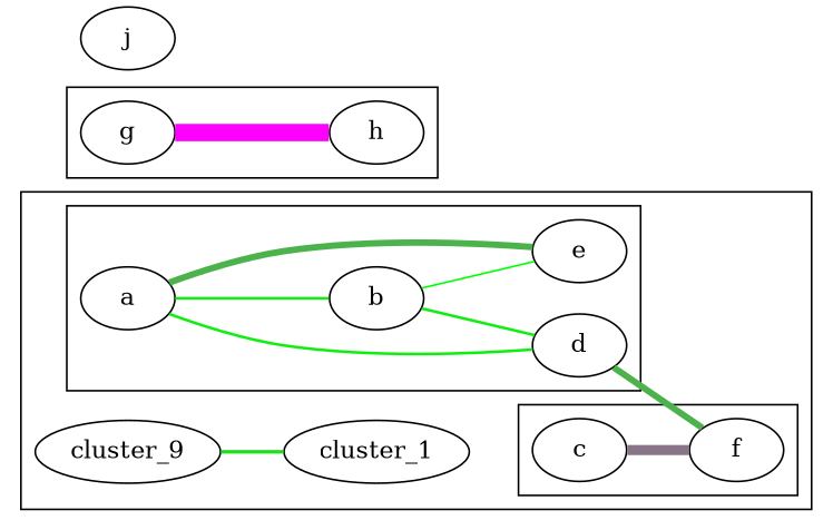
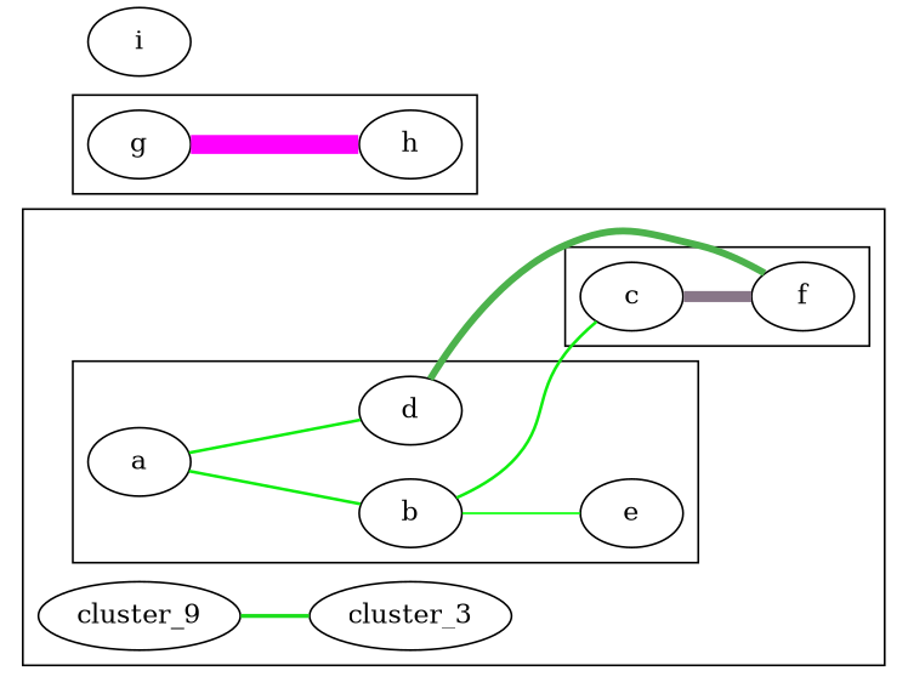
  digraph {
    rankdir=LR
    node [style="setlinewidth(1)"]
    edge [color="#10ee10" dir=none style="setlinewidth(1.6)"]
    n1 [label=c]
    n2 [label=f]
    n3 [label=a]
    n4 [label=b]
    n5 [label=d]
    n6 [label=e]
    n7 [label=cluster_9 style=""]
-   cluster_3 [label=cluster_1 style=""]
+   cluster_3 [style=""]
    n9 [label=g]
    n10 [label=h]
-   n11 [label=j]
+   n12 [label=i]
    subgraph cluster_1 {
      n7
      cluster_3
      subgraph cluster_2 {
        n1
        n2
      }
      subgraph cluster_3 {
        n3
        n4
        n5
        n6
      }
    }
    subgraph cluster_4 {
      n9
      n10
    }
    n1 -> n2 [color="#887688" style="setlinewidth(5.800000001)"]
    n3 -> n4
    n3 -> n5
-   n3 -> n6 [color="#4cb24c" style="setlinewidth(3.7)"]
-   n4 -> n5
+   n4 -> n1
    n4 -> n6 [color="#00ff00" style="setlinewidth(1)"]
    n5 -> n2 [color="#4cb24c" style="setlinewidth(3.7)"]
    n7 -> cluster_3 [color="#1fdf1f" style="setlinewidth(2.125)"]
    n9 -> n10 [color="#ff00ff" style="setlinewidth(10)"]
  }
